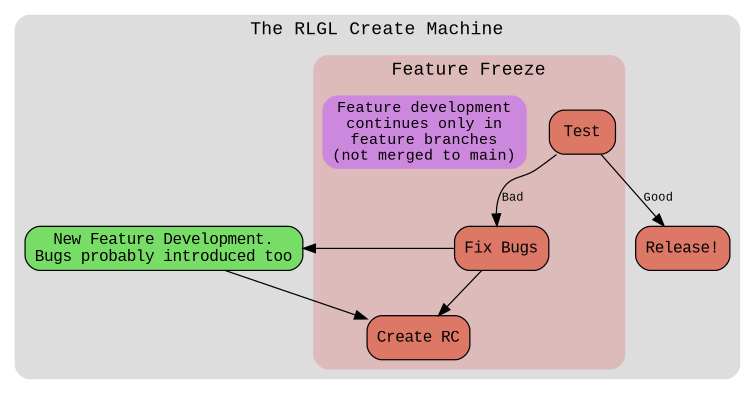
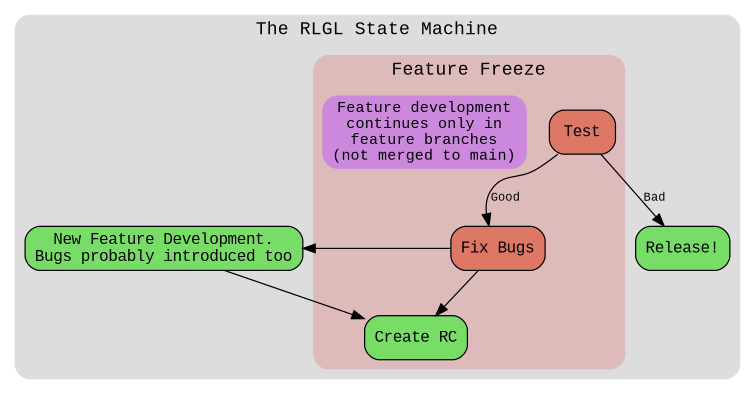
  digraph {
    compound=true
    fontname="Liberation Mono"
    node [fillcolor="#dd7766" fontcolor=black fontname="Liberation Mono" fontsize=13 shape=rect style="rounded,filled"]
    edge [fontname="Liberation Mono" fontsize=10]
    n1 [label=Test]
    n2 [color=invis fillcolor="#cc88dd" fontsize=12 label="Feature development\ncontinues only in\nfeature branches\n(not merged to main)"]
-   n3 [label="Create RC"]
+   n3 [fillcolor="#77dd66" label="Create RC"]
    n4 [label="Fix Bugs"]
    n5 [fillcolor="#77dd66" label="New Feature Development.\nBugs probably introduced too"]
-   n6 [label="Release!"]
+   n6 [fillcolor="#77dd66" label="Release!"]
    subgraph cluster_1 {
      bgcolor="#dddddd"
      color=invis
      fontsize=15
-     label="The RLGL Create Machine"
+     label="The RLGL State Machine"
      style=rounded
      n5
      n6
      subgraph cluster_2 {
        bgcolor="#ddbbbb"
        color=invis
        fontsize=15
        label="Feature Freeze"
        style=rounded
        n3
        n4
        subgraph sub_3 {
          bgcolor="#ddbbbb"
          color=invis
          fontsize=15
          label="Feature Freeze"
          rank=same
          style=rounded
          n1
          n2
        }
      }
    }
-   n1 -> n4 [label=Bad]
-   n1 -> n6 [label=Good]
+   n1 -> n4 [label=Good]
+   n1 -> n6 [label=Bad]
    n4 -> n3
    n4 -> n5 [constraint=false]
    n5 -> n3
  }
